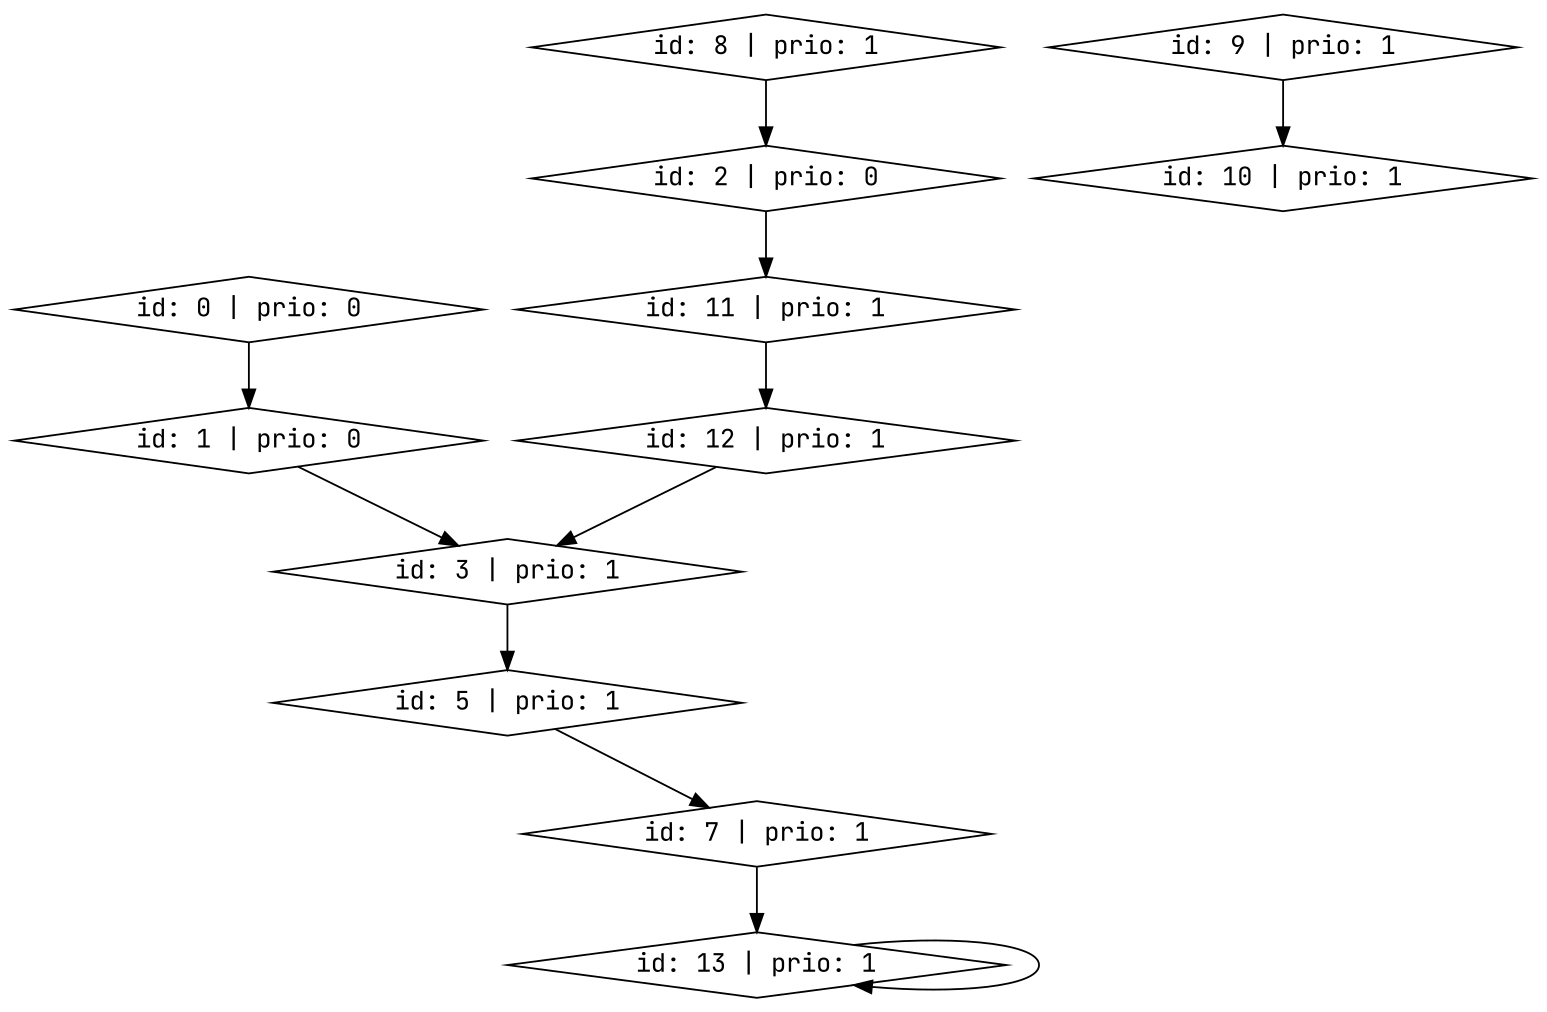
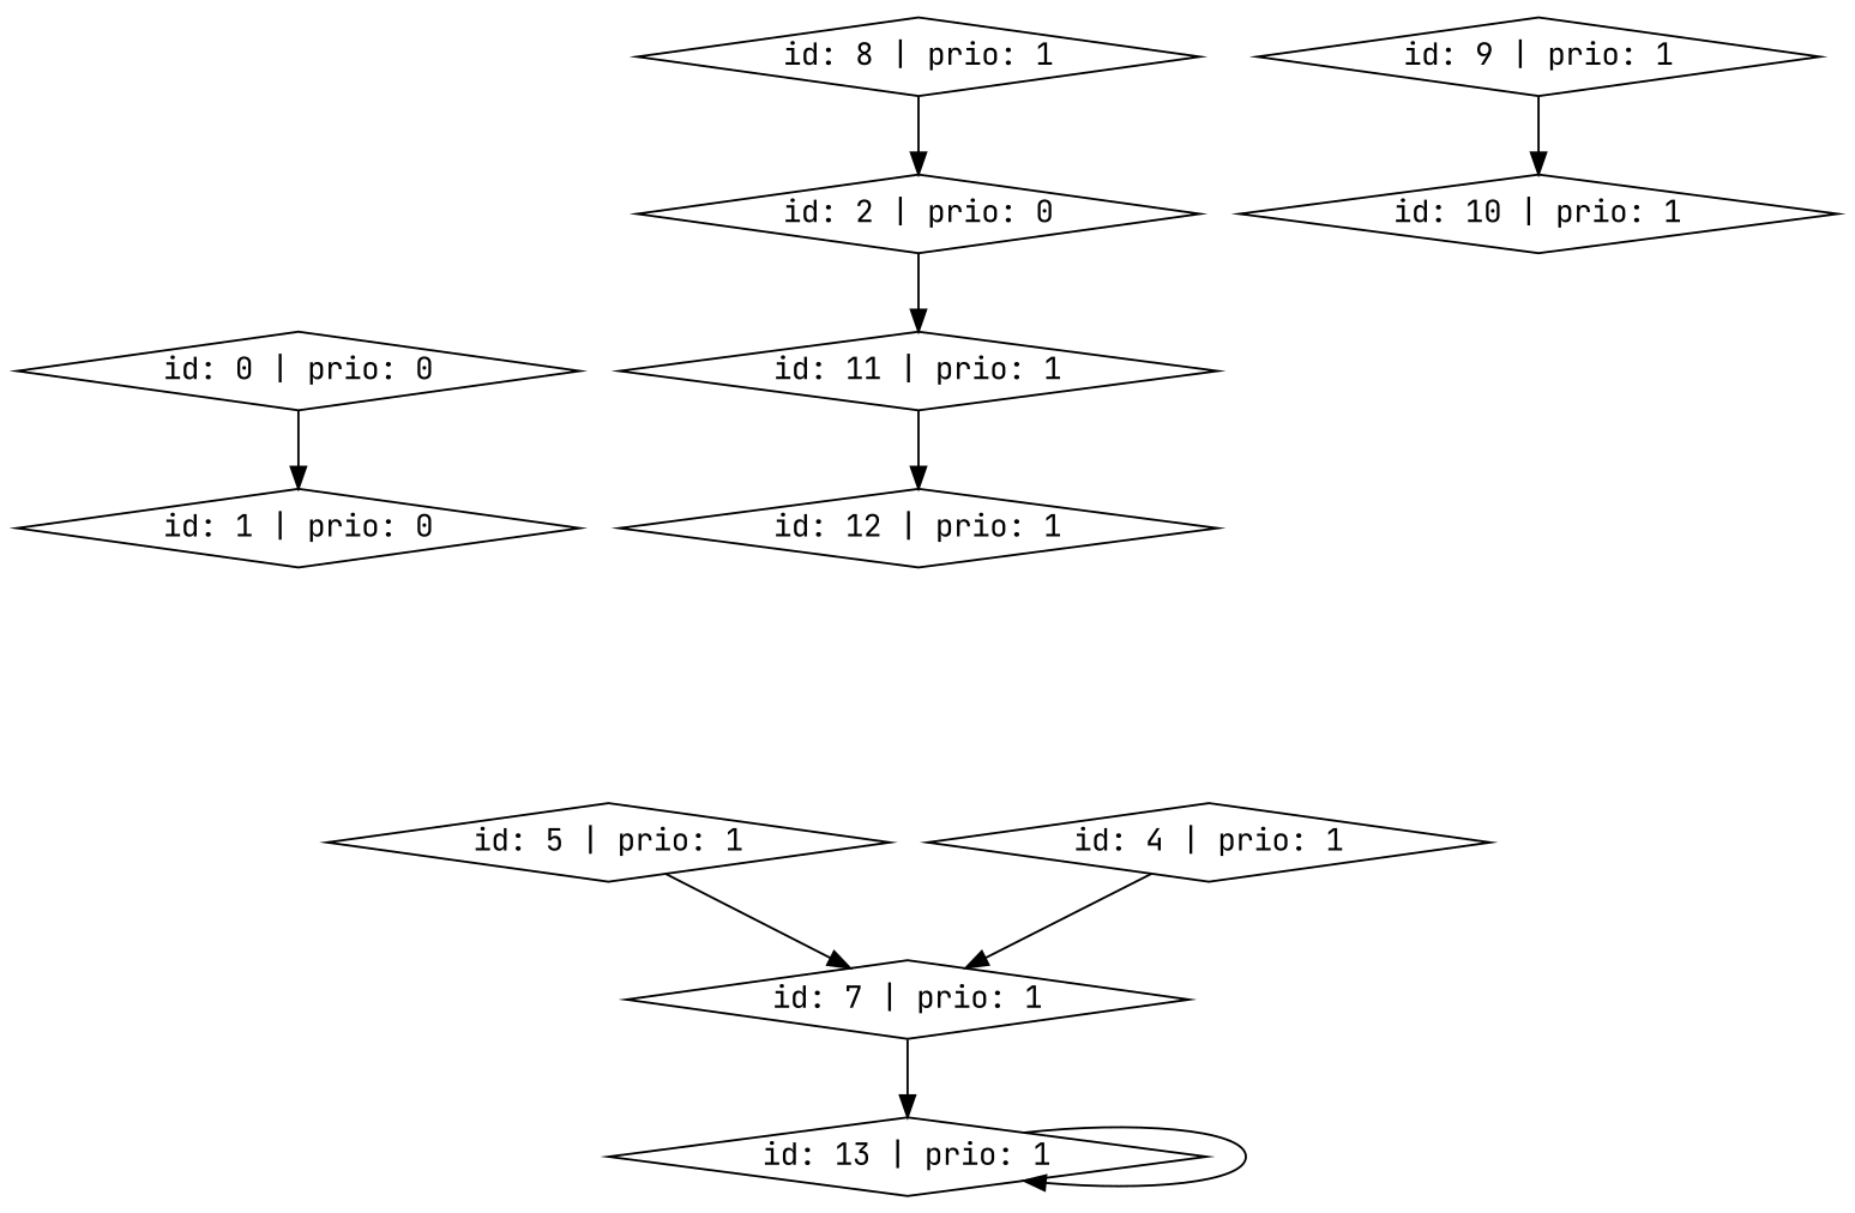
  digraph {
    fontname="JetBrains Mono"
    node [fontname="JetBrains Mono" shape=diamond]
    edge [fontname="JetBrains Mono"]
    n1 [label="id: 0 | prio: 0"]
    n2 [label="id: 1 | prio: 0"]
-   n3 [label="id: 3 | prio: 1"]
    n4 [label="id: 5 | prio: 1"]
    n5 [label="id: 2 | prio: 0"]
    n6 [label="id: 11 | prio: 1"]
    n7 [label="id: 12 | prio: 1"]
+   n8 [label="id: 4 | prio: 1"]
    n9 [label="id: 7 | prio: 1"]
    n10 [label="id: 13 | prio: 1"]
    n11 [label="id: 8 | prio: 1"]
    n12 [label="id: 9 | prio: 1"]
    n13 [label="id: 10 | prio: 1"]
    n1 -> n2
-   n2 -> n3
-   n3 -> n4
    n4 -> n9
    n5 -> n6
    n6 -> n7
-   n7 -> n3
+   n8 -> n9
    n9 -> n10
    n10 -> n10
    n11 -> n5
    n12 -> n13
  }
